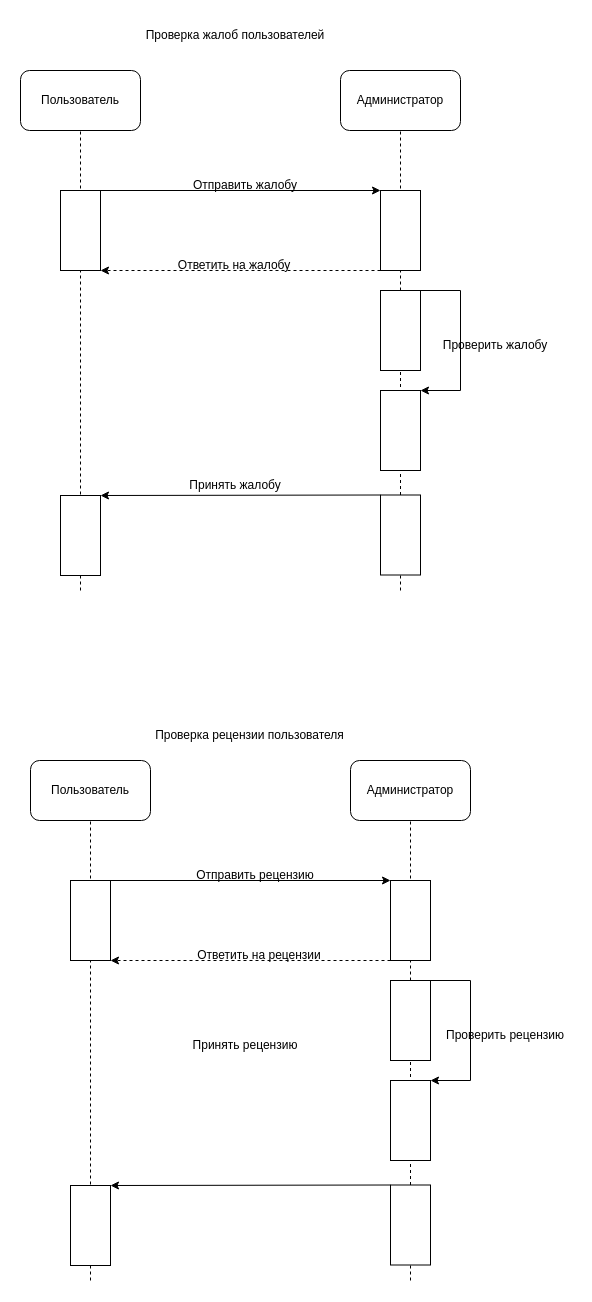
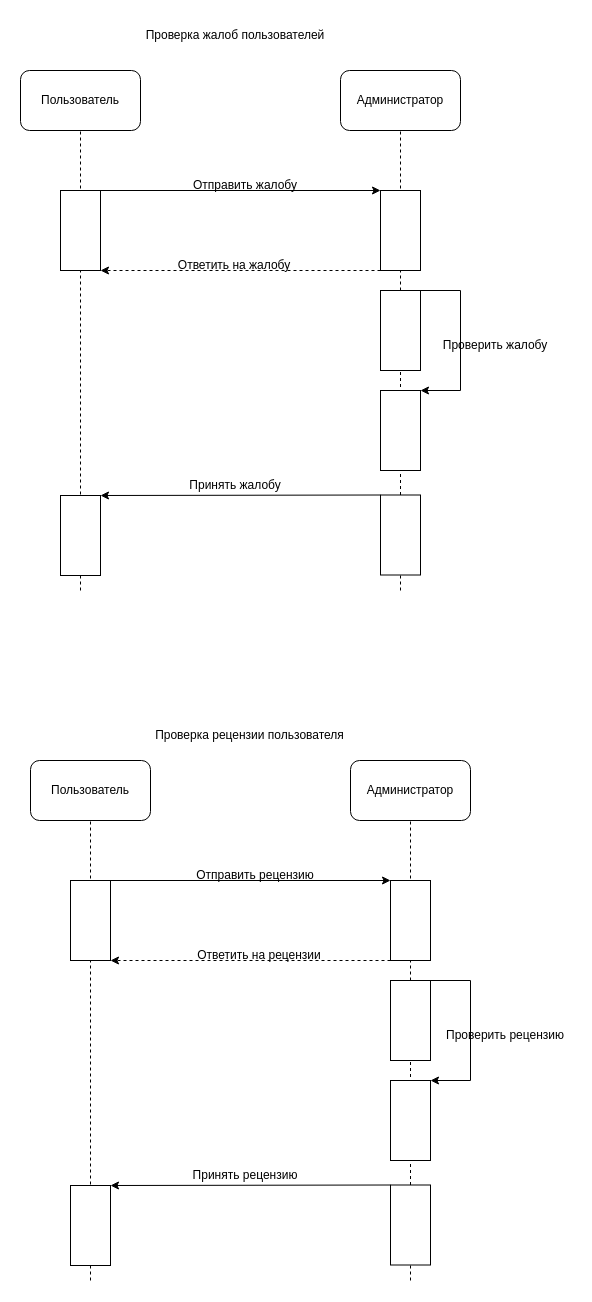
  <mxCell id="0" />
  <mxCell id="1" parent="0" />
  <mxCell id="2" value="Администратор" style="rounded=1;whiteSpace=wrap;html=1;" parent="1" vertex="1"><mxGeometry x="340" y="70" width="120" height="60" as="geometry" /></mxCell>
  <mxCell id="3" value="Пользователь" style="rounded=1;whiteSpace=wrap;html=1;" parent="1" vertex="1"><mxGeometry x="20" y="70" width="120" height="60" as="geometry" /></mxCell>
  <mxCell id="4" value="" style="endArrow=none;dashed=1;html=1;rounded=0;entryX=0.5;entryY=1;entryDx=0;entryDy=0;" parent="1" target="3" edge="1"><mxGeometry width="50" height="50" relative="1" as="geometry"><mxPoint x="80" y="590" as="sourcePoint" /><mxPoint x="340" y="200" as="targetPoint" /></mxGeometry></mxCell>
  <mxCell id="5" value="" style="endArrow=none;dashed=1;html=1;rounded=0;entryX=0.5;entryY=1;entryDx=0;entryDy=0;" parent="1" source="14" target="2" edge="1"><mxGeometry width="50" height="50" relative="1" as="geometry"><mxPoint x="400" y="510" as="sourcePoint" /><mxPoint x="340" y="200" as="targetPoint" /></mxGeometry></mxCell>
  <mxCell id="6" value="" style="rounded=0;whiteSpace=wrap;html=1;" parent="1" vertex="1"><mxGeometry x="60" y="190" width="40" height="80" as="geometry" /></mxCell>
  <mxCell id="7" value="" style="rounded=0;whiteSpace=wrap;html=1;" parent="1" vertex="1"><mxGeometry x="380" y="190" width="40" height="80" as="geometry" /></mxCell>
  <mxCell id="8" value="" style="endArrow=classic;html=1;rounded=0;exitX=1;exitY=0;exitDx=0;exitDy=0;entryX=0;entryY=0;entryDx=0;entryDy=0;" parent="1" source="6" target="7" edge="1"><mxGeometry width="50" height="50" relative="1" as="geometry"><mxPoint x="290" y="250" as="sourcePoint" /><mxPoint x="340" y="200" as="targetPoint" /></mxGeometry></mxCell>
  <mxCell id="9" value="" style="endArrow=classic;html=1;rounded=0;entryX=1;entryY=1;entryDx=0;entryDy=0;exitX=0;exitY=1;exitDx=0;exitDy=0;dashed=1;" parent="1" source="7" target="6" edge="1"><mxGeometry width="50" height="50" relative="1" as="geometry"><mxPoint x="290" y="250" as="sourcePoint" /><mxPoint x="340" y="200" as="targetPoint" /></mxGeometry></mxCell>
  <mxCell id="10" value="Отправить жалобу" style="text;html=1;strokeColor=none;fillColor=none;align=center;verticalAlign=middle;whiteSpace=wrap;rounded=0;" parent="1" vertex="1"><mxGeometry x="180" y="170" width="130" height="30" as="geometry" /></mxCell>
  <mxCell id="11" value="Ответить на жалобу" style="text;html=1;strokeColor=none;fillColor=none;align=center;verticalAlign=middle;whiteSpace=wrap;rounded=0;" parent="1" vertex="1"><mxGeometry x="169" y="250" width="130" height="30" as="geometry" /></mxCell>
  <mxCell id="12" value="Проверить жалобу" style="text;html=1;strokeColor=none;fillColor=none;align=center;verticalAlign=middle;whiteSpace=wrap;rounded=0;" parent="1" vertex="1"><mxGeometry x="430" y="330" width="130" height="30" as="geometry" /></mxCell>
  <mxCell id="13" value="" style="endArrow=none;dashed=1;html=1;rounded=0;entryX=0.5;entryY=1;entryDx=0;entryDy=0;" parent="1" source="18" target="14" edge="1"><mxGeometry width="50" height="50" relative="1" as="geometry"><mxPoint x="400" y="590" as="sourcePoint" /><mxPoint x="400" y="130" as="targetPoint" /></mxGeometry></mxCell>
  <mxCell id="14" value="" style="rounded=0;whiteSpace=wrap;html=1;" parent="1" vertex="1"><mxGeometry x="380" y="290" width="40" height="80" as="geometry" /></mxCell>
  <mxCell id="15" value="" style="rounded=0;whiteSpace=wrap;html=1;" parent="1" vertex="1"><mxGeometry x="380" y="390" width="40" height="80" as="geometry" /></mxCell>
  <mxCell id="16" value="" style="endArrow=classic;html=1;rounded=0;exitX=1;exitY=0;exitDx=0;exitDy=0;entryX=1;entryY=0;entryDx=0;entryDy=0;" parent="1" source="14" target="15" edge="1"><mxGeometry width="50" height="50" relative="1" as="geometry"><mxPoint x="290" y="250" as="sourcePoint" /><mxPoint x="340" y="200" as="targetPoint" /><Array as="points"><mxPoint x="460" y="290" /><mxPoint x="460" y="390" /></Array></mxGeometry></mxCell>
  <mxCell id="17" value="" style="endArrow=none;dashed=1;html=1;rounded=0;entryX=0.5;entryY=1;entryDx=0;entryDy=0;" parent="1" target="18" edge="1"><mxGeometry width="50" height="50" relative="1" as="geometry"><mxPoint x="400" y="590" as="sourcePoint" /><mxPoint x="400" y="370" as="targetPoint" /></mxGeometry></mxCell>
  <mxCell id="18" value="" style="rounded=0;whiteSpace=wrap;html=1;" parent="1" vertex="1"><mxGeometry x="380" y="494.5" width="40" height="80" as="geometry" /></mxCell>
  <mxCell id="19" value="" style="rounded=0;whiteSpace=wrap;html=1;" parent="1" vertex="1"><mxGeometry x="60" y="495" width="40" height="80" as="geometry" /></mxCell>
  <mxCell id="20" value="" style="endArrow=classic;html=1;rounded=0;exitX=0;exitY=0;exitDx=0;exitDy=0;entryX=1;entryY=0;entryDx=0;entryDy=0;" parent="1" source="18" target="19" edge="1"><mxGeometry width="50" height="50" relative="1" as="geometry"><mxPoint x="290" y="340" as="sourcePoint" /><mxPoint x="340" y="290" as="targetPoint" /></mxGeometry></mxCell>
  <mxCell id="21" value="Принять жалобу" style="text;html=1;strokeColor=none;fillColor=none;align=center;verticalAlign=middle;whiteSpace=wrap;rounded=0;" parent="1" vertex="1"><mxGeometry x="170" y="470" width="130" height="30" as="geometry" /></mxCell>
  <mxCell id="22" value="Проверка жалоб пользователей" style="text;html=1;strokeColor=none;fillColor=none;align=center;verticalAlign=middle;whiteSpace=wrap;rounded=0;" parent="1" vertex="1"><mxGeometry x="125" y="20" width="220" height="30" as="geometry" /></mxCell>
  <mxCell id="23" value="Администратор" style="rounded=1;whiteSpace=wrap;html=1;" parent="1" vertex="1"><mxGeometry x="350" y="760" width="120" height="60" as="geometry" /></mxCell>
  <mxCell id="24" value="Пользователь" style="rounded=1;whiteSpace=wrap;html=1;" parent="1" vertex="1"><mxGeometry x="30" y="760" width="120" height="60" as="geometry" /></mxCell>
  <mxCell id="25" value="" style="endArrow=none;dashed=1;html=1;rounded=0;entryX=0.5;entryY=1;entryDx=0;entryDy=0;" parent="1" target="24" edge="1"><mxGeometry width="50" height="50" relative="1" as="geometry"><mxPoint x="90" y="1280" as="sourcePoint" /><mxPoint x="350" y="890" as="targetPoint" /></mxGeometry></mxCell>
  <mxCell id="26" value="" style="endArrow=none;dashed=1;html=1;rounded=0;entryX=0.5;entryY=1;entryDx=0;entryDy=0;" parent="1" source="35" target="23" edge="1"><mxGeometry width="50" height="50" relative="1" as="geometry"><mxPoint x="410" y="1200" as="sourcePoint" /><mxPoint x="350" y="890" as="targetPoint" /></mxGeometry></mxCell>
  <mxCell id="27" value="" style="rounded=0;whiteSpace=wrap;html=1;" parent="1" vertex="1"><mxGeometry x="70" y="880" width="40" height="80" as="geometry" /></mxCell>
  <mxCell id="28" value="" style="rounded=0;whiteSpace=wrap;html=1;" parent="1" vertex="1"><mxGeometry x="390" y="880" width="40" height="80" as="geometry" /></mxCell>
  <mxCell id="29" value="" style="endArrow=classic;html=1;rounded=0;exitX=1;exitY=0;exitDx=0;exitDy=0;entryX=0;entryY=0;entryDx=0;entryDy=0;" parent="1" source="27" target="28" edge="1"><mxGeometry width="50" height="50" relative="1" as="geometry"><mxPoint x="300" y="940" as="sourcePoint" /><mxPoint x="350" y="890" as="targetPoint" /></mxGeometry></mxCell>
  <mxCell id="30" value="" style="endArrow=classic;html=1;rounded=0;entryX=1;entryY=1;entryDx=0;entryDy=0;exitX=0;exitY=1;exitDx=0;exitDy=0;dashed=1;" parent="1" source="28" target="27" edge="1"><mxGeometry width="50" height="50" relative="1" as="geometry"><mxPoint x="300" y="940" as="sourcePoint" /><mxPoint x="350" y="890" as="targetPoint" /></mxGeometry></mxCell>
  <mxCell id="31" value="Отправить рецензию" style="text;html=1;strokeColor=none;fillColor=none;align=center;verticalAlign=middle;whiteSpace=wrap;rounded=0;" parent="1" vertex="1"><mxGeometry x="190" y="860" width="130" height="30" as="geometry" /></mxCell>
  <mxCell id="32" value="Ответить на рецензии" style="text;html=1;strokeColor=none;fillColor=none;align=center;verticalAlign=middle;whiteSpace=wrap;rounded=0;" parent="1" vertex="1"><mxGeometry x="194" y="940" width="130" height="30" as="geometry" /></mxCell>
  <mxCell id="33" value="Проверить рецензию" style="text;html=1;strokeColor=none;fillColor=none;align=center;verticalAlign=middle;whiteSpace=wrap;rounded=0;" parent="1" vertex="1"><mxGeometry x="440" y="1020" width="130" height="30" as="geometry" /></mxCell>
  <mxCell id="34" value="" style="endArrow=none;dashed=1;html=1;rounded=0;entryX=0.5;entryY=1;entryDx=0;entryDy=0;" parent="1" source="39" target="35" edge="1"><mxGeometry width="50" height="50" relative="1" as="geometry"><mxPoint x="410" y="1280" as="sourcePoint" /><mxPoint x="410" y="820" as="targetPoint" /></mxGeometry></mxCell>
  <mxCell id="35" value="" style="rounded=0;whiteSpace=wrap;html=1;" parent="1" vertex="1"><mxGeometry x="390" y="980" width="40" height="80" as="geometry" /></mxCell>
  <mxCell id="36" value="" style="rounded=0;whiteSpace=wrap;html=1;" parent="1" vertex="1"><mxGeometry x="390" y="1080" width="40" height="80" as="geometry" /></mxCell>
  <mxCell id="37" value="" style="endArrow=classic;html=1;rounded=0;exitX=1;exitY=0;exitDx=0;exitDy=0;entryX=1;entryY=0;entryDx=0;entryDy=0;" parent="1" source="35" target="36" edge="1"><mxGeometry width="50" height="50" relative="1" as="geometry"><mxPoint x="300" y="940" as="sourcePoint" /><mxPoint x="350" y="890" as="targetPoint" /><Array as="points"><mxPoint x="470" y="980" /><mxPoint x="470" y="1080" /></Array></mxGeometry></mxCell>
  <mxCell id="38" value="" style="endArrow=none;dashed=1;html=1;rounded=0;entryX=0.5;entryY=1;entryDx=0;entryDy=0;" parent="1" target="39" edge="1"><mxGeometry width="50" height="50" relative="1" as="geometry"><mxPoint x="410" y="1280" as="sourcePoint" /><mxPoint x="410" y="1060" as="targetPoint" /></mxGeometry></mxCell>
  <mxCell id="39" value="" style="rounded=0;whiteSpace=wrap;html=1;" parent="1" vertex="1"><mxGeometry x="390" y="1184.5" width="40" height="80" as="geometry" /></mxCell>
  <mxCell id="40" value="" style="rounded=0;whiteSpace=wrap;html=1;" parent="1" vertex="1"><mxGeometry x="70" y="1185" width="40" height="80" as="geometry" /></mxCell>
  <mxCell id="41" value="" style="endArrow=classic;html=1;rounded=0;exitX=0;exitY=0;exitDx=0;exitDy=0;entryX=1;entryY=0;entryDx=0;entryDy=0;" parent="1" source="39" target="40" edge="1"><mxGeometry width="50" height="50" relative="1" as="geometry"><mxPoint x="300" y="1030" as="sourcePoint" /><mxPoint x="350" y="980" as="targetPoint" /></mxGeometry></mxCell>
- <mxCell id="42" value="Принять рецензию" style="text;html=1;strokeColor=none;fillColor=none;align=center;verticalAlign=middle;whiteSpace=wrap;rounded=0;" parent="1" vertex="1"><mxGeometry x="180" y="1030" width="130" height="30" as="geometry" /></mxCell>
+ <mxCell id="42" value="Принять рецензию" style="text;html=1;strokeColor=none;fillColor=none;align=center;verticalAlign=middle;whiteSpace=wrap;rounded=0;" parent="1" vertex="1"><mxGeometry x="180" y="1160" width="130" height="30" as="geometry" /></mxCell>
  <mxCell id="43" value="Проверка рецензии пользователя" style="text;html=1;strokeColor=none;fillColor=none;align=center;verticalAlign=middle;whiteSpace=wrap;rounded=0;" parent="1" vertex="1"><mxGeometry x="141.5" y="720" width="215" height="30" as="geometry" /></mxCell>
